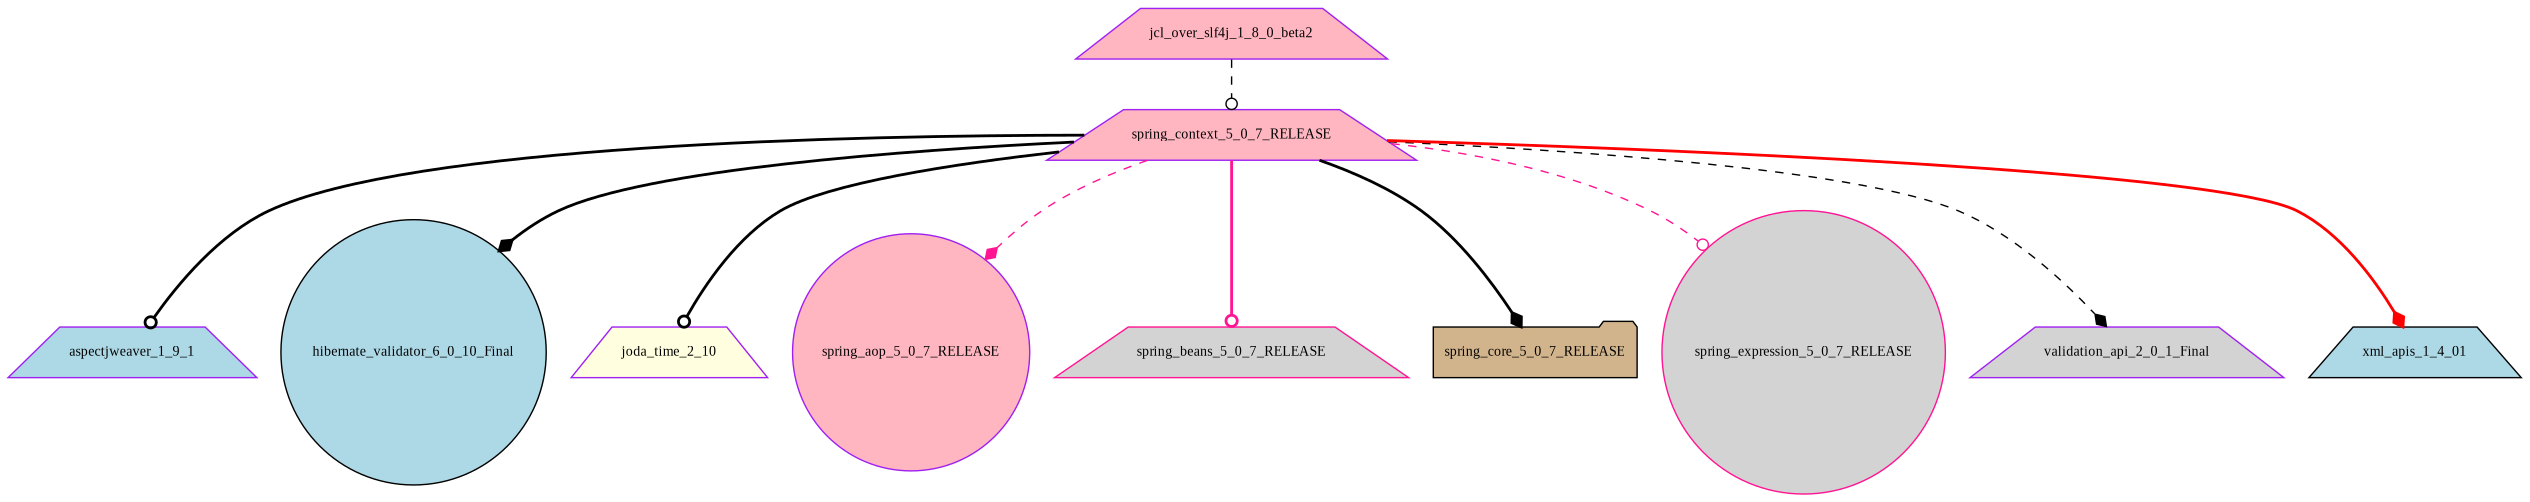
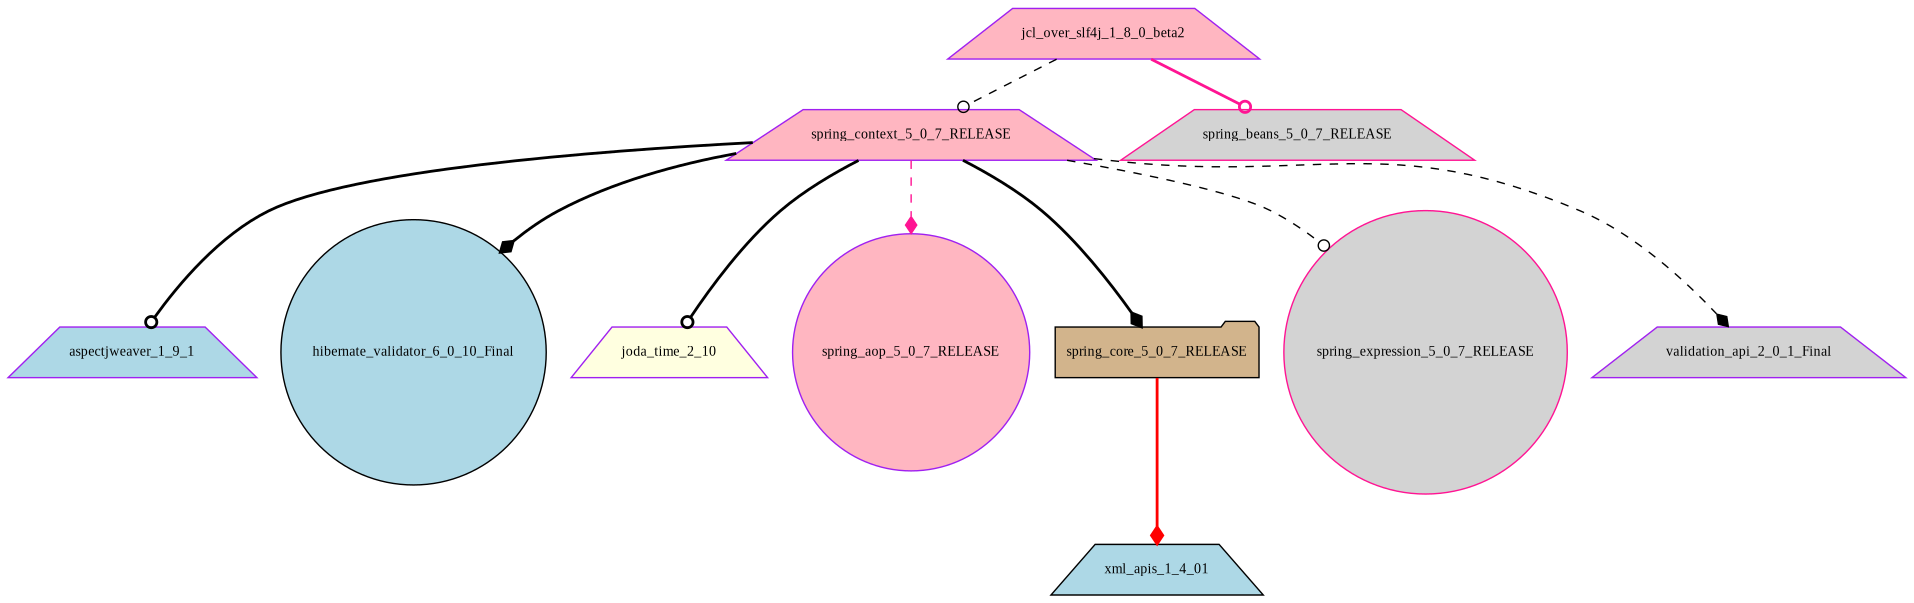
  digraph {
    fontname="Liberation Serif"
    node [color=purple fillcolor=lightblue fontname="Liberation Serif" fontsize=10.0 shape=trapezium style=filled]
    edge [arrowhead=odot color=black fontname="Liberation Serif" style=bold]
    aspectjweaver_1_9_1
    spring_context_5_0_7_RELEASE [fillcolor=lightpink]
    hibernate_validator_6_0_10_Final [color=black shape=circle]
    joda_time_2_10 [fillcolor=lightyellow]
    spring_aop_5_0_7_RELEASE [fillcolor=lightpink shape=circle]
    spring_beans_5_0_7_RELEASE [color=deeppink fillcolor=lightgrey]
    spring_core_5_0_7_RELEASE [color=black fillcolor=tan shape=folder]
    spring_expression_5_0_7_RELEASE [color=deeppink fillcolor=lightgrey shape=circle]
    validation_api_2_0_1_Final [fillcolor=lightgrey]
    xml_apis_1_4_01 [color=black]
    jcl_over_slf4j_1_8_0_beta2 [fillcolor=lightpink]
    spring_context_5_0_7_RELEASE -> aspectjweaver_1_9_1
    spring_context_5_0_7_RELEASE -> hibernate_validator_6_0_10_Final [arrowhead=diamond]
    spring_context_5_0_7_RELEASE -> joda_time_2_10
    spring_context_5_0_7_RELEASE -> spring_aop_5_0_7_RELEASE [arrowhead=diamond color=deeppink style=dashed]
-   spring_context_5_0_7_RELEASE -> spring_beans_5_0_7_RELEASE [color=deeppink]
+   jcl_over_slf4j_1_8_0_beta2 -> spring_beans_5_0_7_RELEASE [color=deeppink]
    spring_context_5_0_7_RELEASE -> spring_core_5_0_7_RELEASE [arrowhead=diamond]
-   spring_context_5_0_7_RELEASE -> spring_expression_5_0_7_RELEASE [color=deeppink style=dashed]
+   spring_context_5_0_7_RELEASE -> spring_expression_5_0_7_RELEASE [style=dashed]
    spring_context_5_0_7_RELEASE -> validation_api_2_0_1_Final [arrowhead=diamond style=dashed]
-   spring_context_5_0_7_RELEASE -> xml_apis_1_4_01 [arrowhead=diamond color=red]
+   spring_core_5_0_7_RELEASE -> xml_apis_1_4_01 [arrowhead=diamond color=red]
    jcl_over_slf4j_1_8_0_beta2 -> spring_context_5_0_7_RELEASE [style=dashed]
  }
